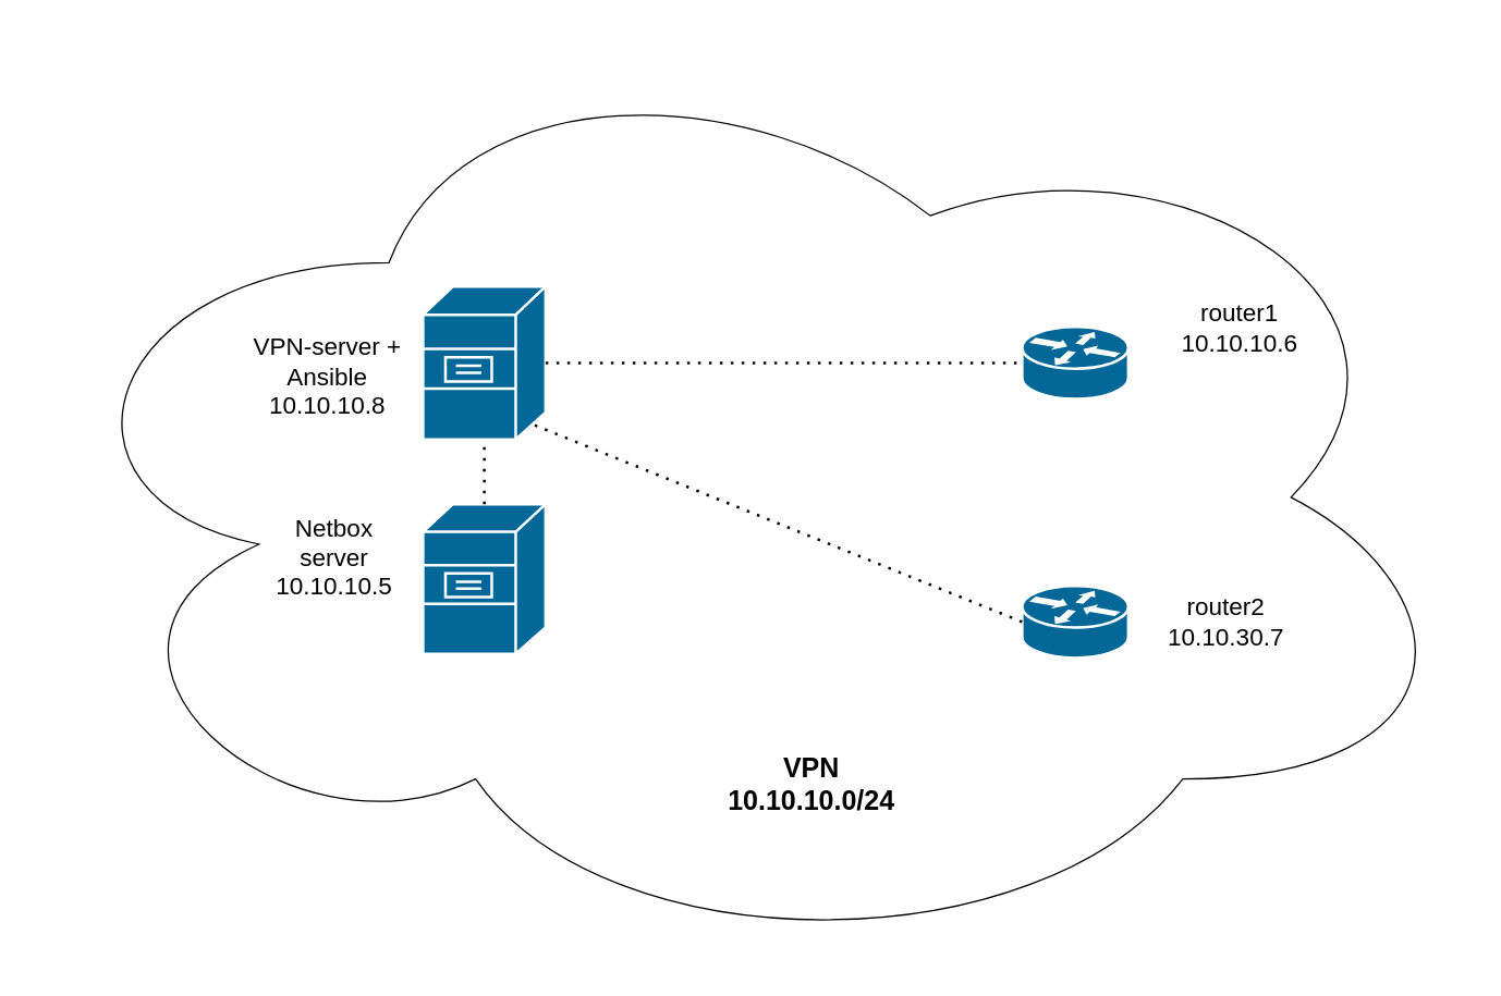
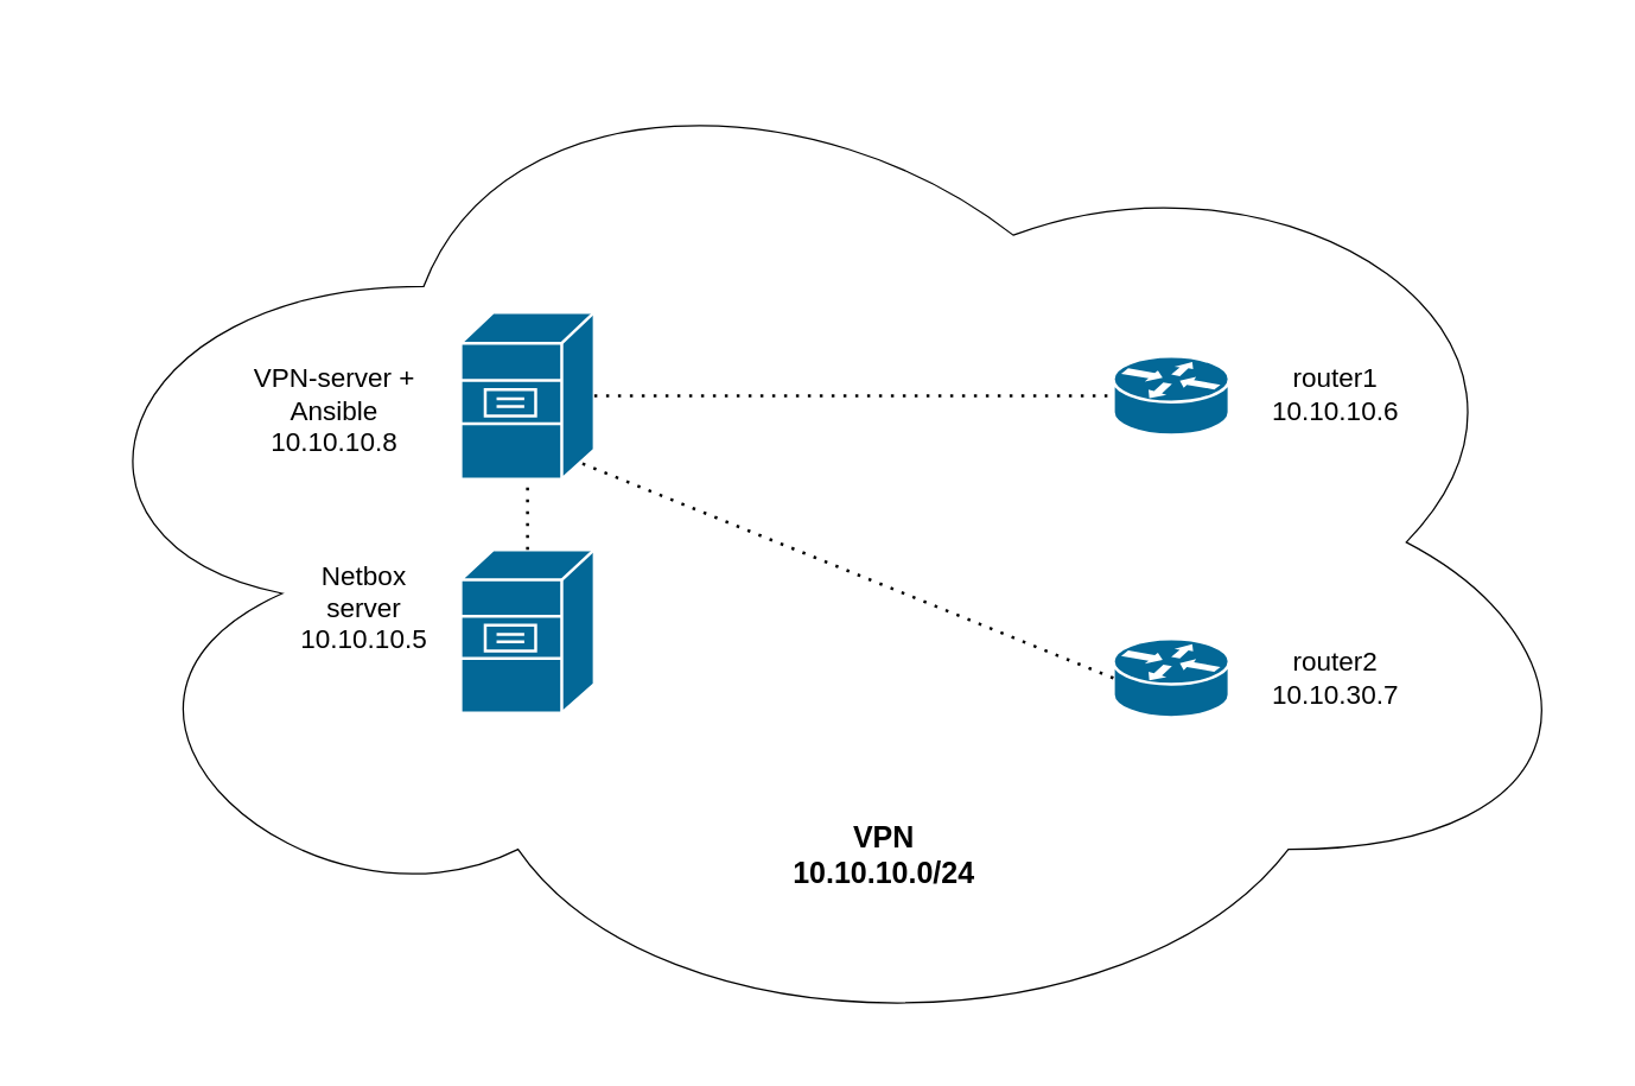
  <mxCell id="0" />
  <mxCell id="1" parent="0" />
  <mxCell id="2" value="" style="ellipse;shape=cloud;whiteSpace=wrap;html=1;" vertex="1" parent="1"><mxGeometry x="20" y="20" width="1060" height="690" as="geometry" /></mxCell>
  <mxCell id="3" value="&lt;font style=&quot;font-size: 20px;&quot;&gt;&lt;b&gt;VPN&lt;br&gt;10.10.10.0/24&lt;/b&gt;&lt;/font&gt;" style="text;html=1;align=center;verticalAlign=middle;resizable=0;points=[];autosize=1;strokeColor=none;fillColor=none;" vertex="1" parent="1"><mxGeometry x="520" y="545" width="150" height="60" as="geometry" /></mxCell>
  <mxCell id="4" value="" style="shape=mxgraph.cisco.routers.router;html=1;pointerEvents=1;dashed=0;fillColor=#036897;strokeColor=#ffffff;strokeWidth=2;verticalLabelPosition=bottom;verticalAlign=top;align=center;outlineConnect=0;" vertex="1" parent="1"><mxGeometry x="750" y="239.75" width="78" height="53" as="geometry" /></mxCell>
  <mxCell id="5" value="" style="shape=mxgraph.cisco.routers.router;html=1;pointerEvents=1;dashed=0;fillColor=#036897;strokeColor=#ffffff;strokeWidth=2;verticalLabelPosition=bottom;verticalAlign=top;align=center;outlineConnect=0;" vertex="1" parent="1"><mxGeometry x="750" y="430" width="78" height="53" as="geometry" /></mxCell>
  <mxCell id="6" value="" style="shape=mxgraph.cisco.servers.file_server;html=1;pointerEvents=1;dashed=0;fillColor=#036897;strokeColor=#ffffff;strokeWidth=2;verticalLabelPosition=bottom;verticalAlign=top;align=center;outlineConnect=0;" vertex="1" parent="1"><mxGeometry x="310" y="210" width="90" height="112.5" as="geometry" /></mxCell>
  <mxCell id="7" value="" style="shape=mxgraph.cisco.servers.file_server;html=1;pointerEvents=1;dashed=0;fillColor=#036897;strokeColor=#ffffff;strokeWidth=2;verticalLabelPosition=bottom;verticalAlign=top;align=center;outlineConnect=0;" vertex="1" parent="1"><mxGeometry x="310" y="370" width="90" height="110" as="geometry" /></mxCell>
  <mxCell id="8" value="" style="endArrow=none;dashed=1;html=1;dashPattern=1 3;strokeWidth=2;rounded=0;entryX=0.5;entryY=1;entryDx=0;entryDy=0;entryPerimeter=0;exitX=0.5;exitY=0;exitDx=0;exitDy=0;exitPerimeter=0;" edge="1" parent="1" source="7" target="6"><mxGeometry width="50" height="50" relative="1" as="geometry"><mxPoint x="400" y="380" as="sourcePoint" /><mxPoint x="450" y="330" as="targetPoint" /></mxGeometry></mxCell>
  <mxCell id="9" value="" style="endArrow=none;dashed=1;html=1;dashPattern=1 3;strokeWidth=2;rounded=0;exitX=1;exitY=0.5;exitDx=0;exitDy=0;exitPerimeter=0;entryX=0;entryY=0.5;entryDx=0;entryDy=0;entryPerimeter=0;" edge="1" parent="1" source="6" target="4"><mxGeometry width="50" height="50" relative="1" as="geometry"><mxPoint x="650" y="380" as="sourcePoint" /><mxPoint x="700" y="330" as="targetPoint" /></mxGeometry></mxCell>
  <mxCell id="10" value="" style="endArrow=none;dashed=1;html=1;dashPattern=1 3;strokeWidth=2;rounded=0;entryX=0.89;entryY=0.9;entryDx=0;entryDy=0;entryPerimeter=0;exitX=0;exitY=0.5;exitDx=0;exitDy=0;exitPerimeter=0;" edge="1" parent="1" source="5" target="6"><mxGeometry width="50" height="50" relative="1" as="geometry"><mxPoint x="788.916" y="359.996" as="sourcePoint" /><mxPoint x="440" y="441.41" as="targetPoint" /></mxGeometry></mxCell>
- <mxCell id="11" value="&lt;font style=&quot;font-size: 18px;&quot;&gt;VPN-server + Ansible&lt;/font&gt;&lt;div&gt;&lt;font style=&quot;font-size: 18px;&quot;&gt;10.10.10.8&lt;/font&gt;&lt;/div&gt;" style="text;html=1;align=center;verticalAlign=middle;whiteSpace=wrap;rounded=0;" vertex="1" parent="1"><mxGeometry x="170" y="239.75" width="140" height="73.75" as="geometry" /></mxCell>
+ <mxCell id="11" value="&lt;font style=&quot;font-size: 18px;&quot;&gt;VPN-server + Ansible&lt;/font&gt;&lt;div&gt;&lt;font style=&quot;font-size: 18px;&quot;&gt;10.10.10.8&lt;/font&gt;&lt;/div&gt;" style="text;html=1;align=center;verticalAlign=middle;whiteSpace=wrap;rounded=0;" vertex="1" parent="1"><mxGeometry x="155" y="239.75" width="140" height="73.75" as="geometry" /></mxCell>
  <mxCell id="12" value="&lt;font style=&quot;font-size: 18px;&quot;&gt;Netbox server&lt;/font&gt;&lt;div&gt;&lt;font style=&quot;font-size: 18px;&quot;&gt;10.10.10.5&lt;/font&gt;&lt;/div&gt;" style="text;html=1;align=center;verticalAlign=middle;whiteSpace=wrap;rounded=0;" vertex="1" parent="1"><mxGeometry x="190" y="375" width="110" height="70" as="geometry" /></mxCell>
- <mxCell id="13" value="&lt;span style=&quot;font-size: 18px;&quot;&gt;router1&lt;/span&gt;&lt;br&gt;&lt;div&gt;&lt;font style=&quot;font-size: 18px;&quot;&gt;10.10.10.6&lt;/font&gt;&lt;/div&gt;" style="text;html=1;align=center;verticalAlign=middle;whiteSpace=wrap;rounded=0;" vertex="1" parent="1"><mxGeometry x="850" y="221.25" width="120" height="40" as="geometry" /></mxCell>
+ <mxCell id="13" value="&lt;span style=&quot;font-size: 18px;&quot;&gt;router1&lt;/span&gt;&lt;br&gt;&lt;div&gt;&lt;font style=&quot;font-size: 18px;&quot;&gt;10.10.10.6&lt;/font&gt;&lt;/div&gt;" style="text;html=1;align=center;verticalAlign=middle;whiteSpace=wrap;rounded=0;" vertex="1" parent="1"><mxGeometry x="840" y="246.25" width="120" height="40" as="geometry" /></mxCell>
  <mxCell id="14" value="&lt;span style=&quot;font-size: 18px;&quot;&gt;router2&lt;/span&gt;&lt;br&gt;&lt;div&gt;&lt;font style=&quot;font-size: 18px;&quot;&gt;10.10.30.7&lt;/font&gt;&lt;/div&gt;" style="text;html=1;align=center;verticalAlign=middle;whiteSpace=wrap;rounded=0;" vertex="1" parent="1"><mxGeometry x="840" y="436.5" width="120" height="40" as="geometry" /></mxCell>
